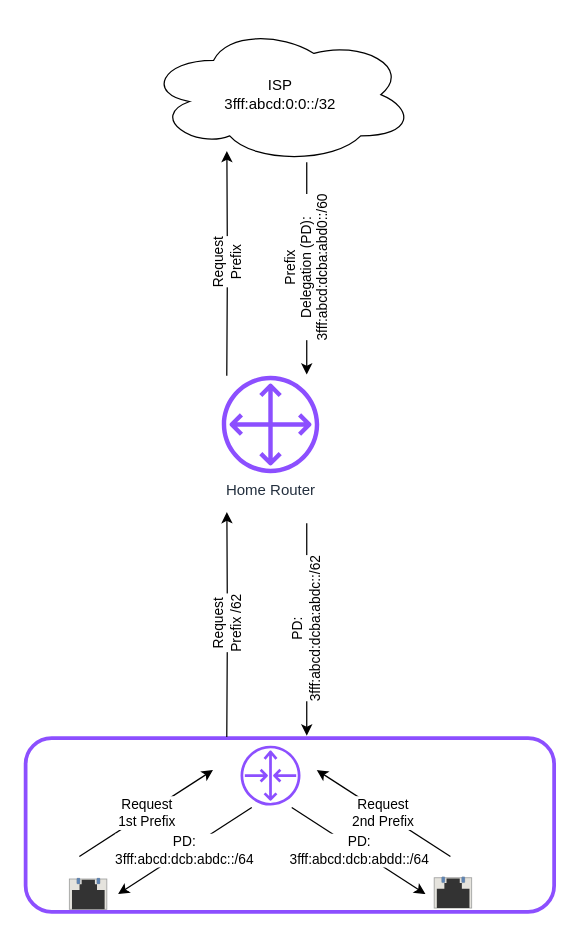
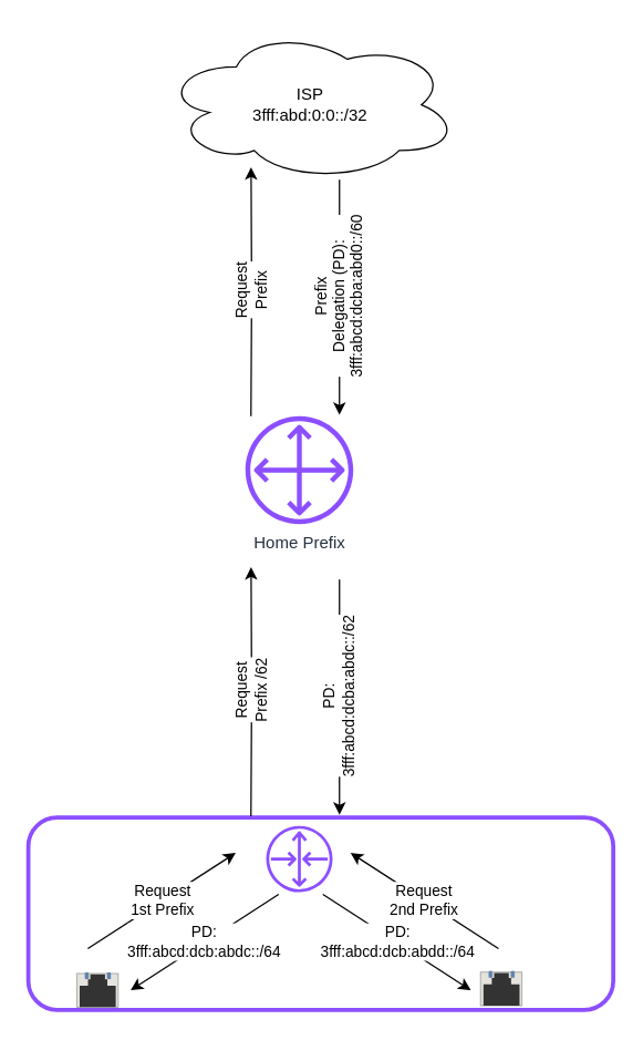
  <mxCell id="0" />
  <mxCell id="1" parent="0" />
  <mxCell id="2" value="" style="rounded=1;whiteSpace=wrap;html=1;strokeWidth=3;strokeColor=#8C4FFF;" vertex="1" parent="1"><mxGeometry x="20" y="590" width="423" height="139" as="geometry" /></mxCell>
  <mxCell id="3" value="Prefix&lt;div&gt;Delegation (PD):&lt;br&gt;3fff:abcd:dcba:abd0::/60&lt;/div&gt;" style="edgeStyle=orthogonalEdgeStyle;rounded=0;orthogonalLoop=1;jettySize=auto;html=1;horizontal=0;" edge="1" parent="1"><mxGeometry relative="1" as="geometry"><mxPoint x="245" y="129" as="sourcePoint" /><mxPoint x="245" y="299" as="targetPoint" /><Array as="points"><mxPoint x="245" y="259" /><mxPoint x="245" y="259" /></Array></mxGeometry></mxCell>
- <mxCell id="4" value="ISP&lt;div&gt;3fff:abcd:0:0::/32&lt;/div&gt;" style="ellipse;shape=cloud;whiteSpace=wrap;html=1;" vertex="1" parent="1"><mxGeometry x="117" y="20" width="214" height="110" as="geometry" /></mxCell>
- <mxCell id="5" value="Home Router&lt;div&gt;&lt;br&gt;&lt;/div&gt;" style="sketch=0;outlineConnect=0;fontColor=#232F3E;gradientColor=none;fillColor=#8C4FFF;strokeColor=none;dashed=0;verticalLabelPosition=bottom;verticalAlign=top;align=center;html=1;fontSize=12;fontStyle=0;aspect=fixed;pointerEvents=1;shape=mxgraph.aws4.customer_gateway;" vertex="1" parent="1"><mxGeometry x="177" y="300" width="78" height="78" as="geometry" /></mxCell>
+ <mxCell id="4" value="ISP&lt;div&gt;3fff:abd:0:0::/32&lt;/div&gt;" style="ellipse;shape=cloud;whiteSpace=wrap;html=1;" vertex="1" parent="1"><mxGeometry x="117" y="20" width="214" height="110" as="geometry" /></mxCell>
+ <mxCell id="5" value="Home Prefix&lt;div&gt;&lt;br&gt;&lt;/div&gt;" style="sketch=0;outlineConnect=0;fontColor=#232F3E;gradientColor=none;fillColor=#8C4FFF;strokeColor=none;dashed=0;verticalLabelPosition=bottom;verticalAlign=top;align=center;html=1;fontSize=12;fontStyle=0;aspect=fixed;pointerEvents=1;shape=mxgraph.aws4.customer_gateway;" vertex="1" parent="1"><mxGeometry x="177" y="300" width="78" height="78" as="geometry" /></mxCell>
  <mxCell id="6" value="Request&lt;div&gt;Prefix&lt;/div&gt;" style="edgeStyle=orthogonalEdgeStyle;rounded=0;orthogonalLoop=1;jettySize=auto;html=1;entryX=0.463;entryY=0.91;entryDx=0;entryDy=0;entryPerimeter=0;horizontal=0;" edge="1" parent="1"><mxGeometry relative="1" as="geometry"><mxPoint x="181" y="300" as="sourcePoint" /><mxPoint x="181.082" y="120.1" as="targetPoint" /></mxGeometry></mxCell>
  <mxCell id="7" value="" style="sketch=0;outlineConnect=0;fontColor=#232F3E;gradientColor=none;fillColor=#8C4FFF;strokeColor=none;dashed=0;verticalLabelPosition=bottom;verticalAlign=top;align=center;html=1;fontSize=12;fontStyle=0;aspect=fixed;pointerEvents=1;shape=mxgraph.aws4.router;" vertex="1" parent="1"><mxGeometry x="192" y="596" width="48" height="48" as="geometry" /></mxCell>
  <mxCell id="8" value="" style="html=1;verticalLabelPosition=bottom;verticalAlign=top;outlineConnect=0;shadow=0;dashed=0;shape=mxgraph.rack.hpe_aruba.switches.rj45_sfp_alt;strokeColor=#8C4FFF;" vertex="1" parent="1"><mxGeometry x="55" y="702" width="30" height="25" as="geometry" /></mxCell>
  <mxCell id="9" value="" style="html=1;verticalLabelPosition=bottom;verticalAlign=top;outlineConnect=0;shadow=0;dashed=0;shape=mxgraph.rack.hpe_aruba.switches.rj45_sfp_alt;" vertex="1" parent="1"><mxGeometry x="347" y="701" width="30" height="25" as="geometry" /></mxCell>
  <mxCell id="10" value="PD:&lt;br&gt;3fff:abcd:dcba:abdc::/62" style="edgeStyle=orthogonalEdgeStyle;rounded=0;orthogonalLoop=1;jettySize=auto;html=1;horizontal=0;" edge="1" parent="1"><mxGeometry relative="1" as="geometry"><mxPoint x="245" y="418" as="sourcePoint" /><mxPoint x="245" y="588" as="targetPoint" /><Array as="points"><mxPoint x="245" y="548" /><mxPoint x="245" y="548" /></Array></mxGeometry></mxCell>
  <mxCell id="11" value="Request&lt;div&gt;Prefix /62&lt;/div&gt;" style="edgeStyle=orthogonalEdgeStyle;rounded=0;orthogonalLoop=1;jettySize=auto;html=1;entryX=0.463;entryY=0.91;entryDx=0;entryDy=0;entryPerimeter=0;horizontal=0;" edge="1" parent="1"><mxGeometry relative="1" as="geometry"><mxPoint x="181" y="589" as="sourcePoint" /><mxPoint x="181.082" y="409.1" as="targetPoint" /></mxGeometry></mxCell>
  <mxCell id="12" value="Request&lt;br&gt;1st Prefix" style="endArrow=classic;html=1;rounded=0;" edge="1" parent="1"><mxGeometry width="50" height="50" relative="1" as="geometry"><mxPoint x="63" y="684.791" as="sourcePoint" /><mxPoint x="170" y="615.534" as="targetPoint" /></mxGeometry></mxCell>
  <mxCell id="13" value="PD:&lt;div&gt;3fff:abcd:dcb:abdc::/64&lt;/div&gt;" style="endArrow=classic;html=1;rounded=0;horizontal=1;" edge="1" parent="1"><mxGeometry width="50" height="50" relative="1" as="geometry"><mxPoint x="201" y="645.534" as="sourcePoint" /><mxPoint x="94" y="714.791" as="targetPoint" /></mxGeometry></mxCell>
  <mxCell id="14" value="PD:&lt;div&gt;3fff:abcd:dcb:abdd::/64&lt;/div&gt;" style="endArrow=classic;html=1;rounded=0;horizontal=1;" edge="1" parent="1"><mxGeometry width="50" height="50" relative="1" as="geometry"><mxPoint x="233" y="645.534" as="sourcePoint" /><mxPoint x="340" y="714.791" as="targetPoint" /></mxGeometry></mxCell>
  <mxCell id="15" value="Request&lt;br&gt;2nd Prefix" style="endArrow=classic;html=1;rounded=0;" edge="1" parent="1"><mxGeometry width="50" height="50" relative="1" as="geometry"><mxPoint x="360" y="684.791" as="sourcePoint" /><mxPoint x="253" y="615.534" as="targetPoint" /></mxGeometry></mxCell>
